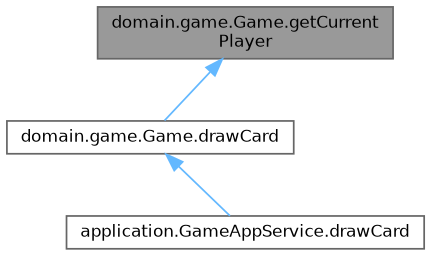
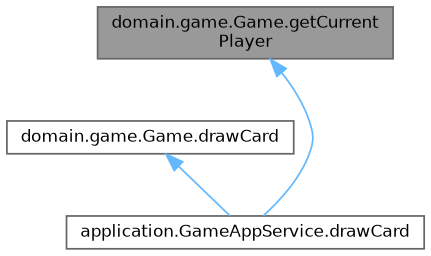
  digraph {
    rankdir=TB
    node [color=grey40 fillcolor=white fontname=Helvetica fontsize=10 shape=box style=filled]
    edge [color=steelblue1 dir=back fontname=Helvetica fontsize=10 labelfontname=Helvetica labelfontsize=10 style=solid]
    n1 [color=gray40 fillcolor=grey60 fontcolor=black height=0.2 label="domain.game.Game.getCurrent\lPlayer" width=0.4]
    n2 [height=0.2 label="domain.game.Game.drawCard" width=0.4]
    n3 [height=0.2 label="application.GameAppService.drawCard" width=0.4]
-   n1 -> n2
+   n1 -> n3
    n2 -> n3
  }
